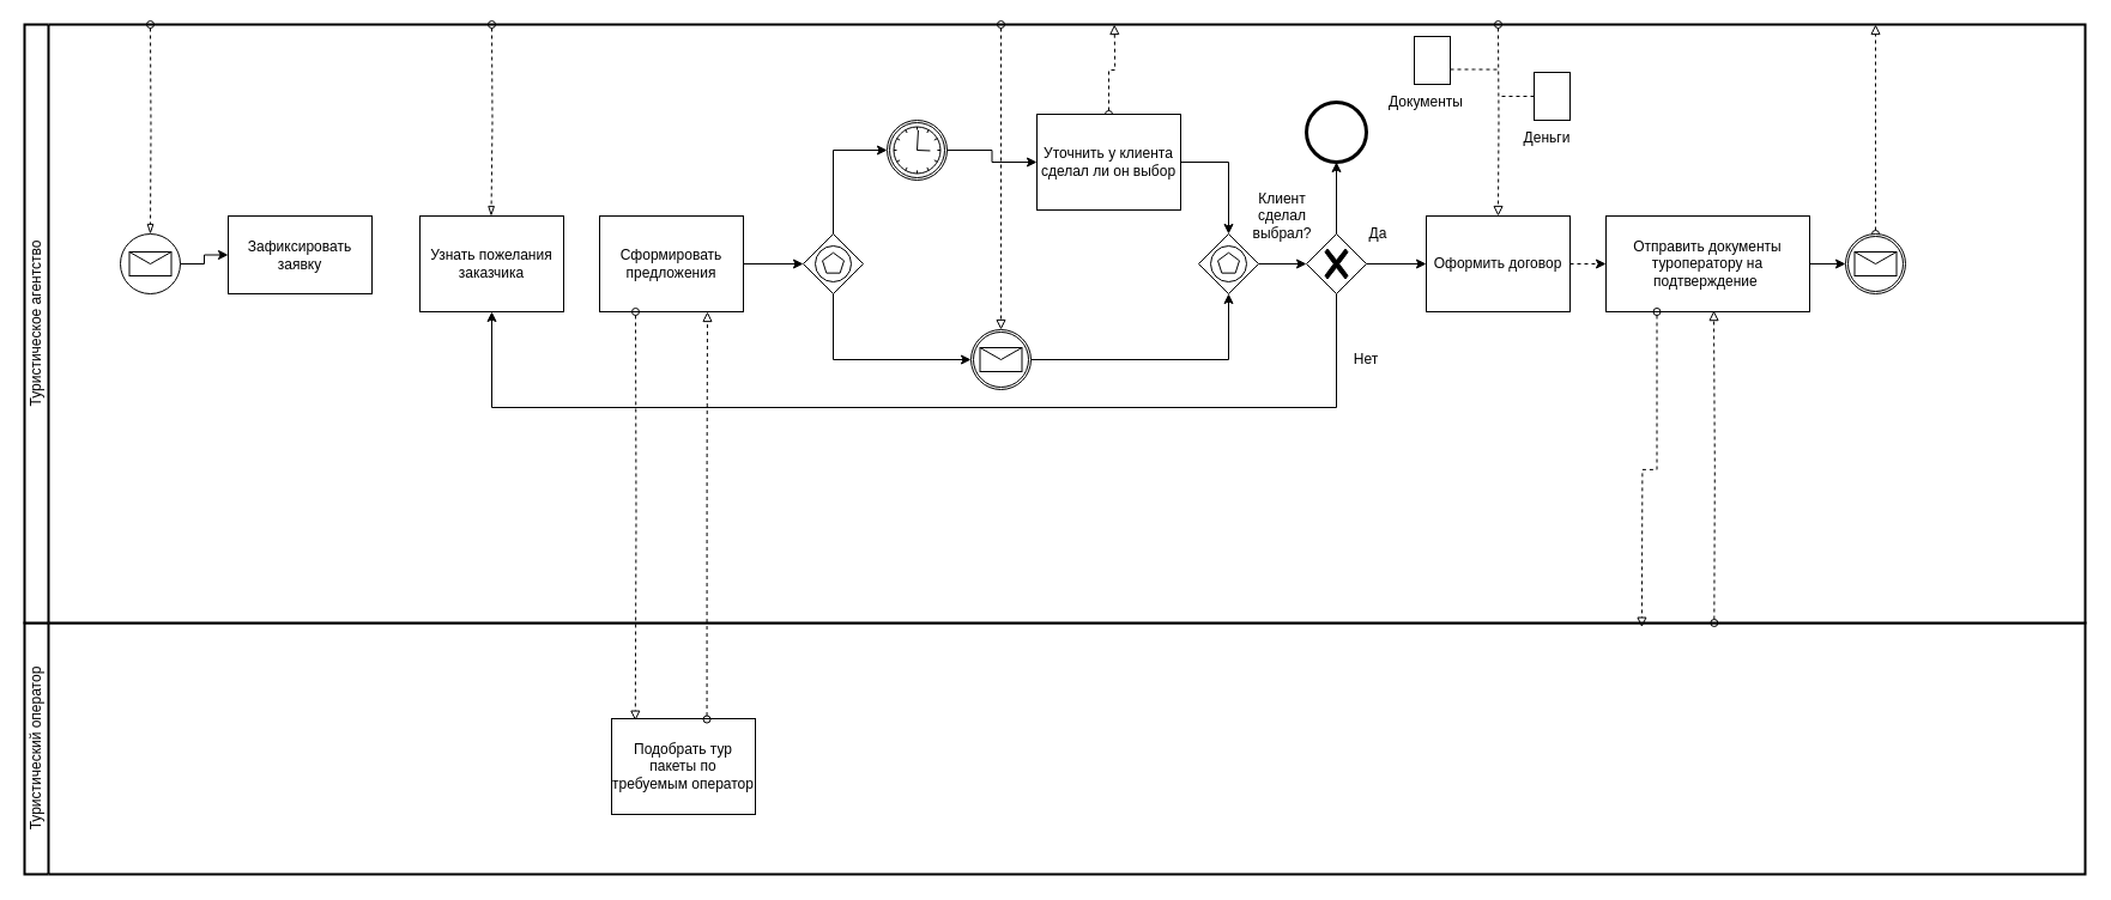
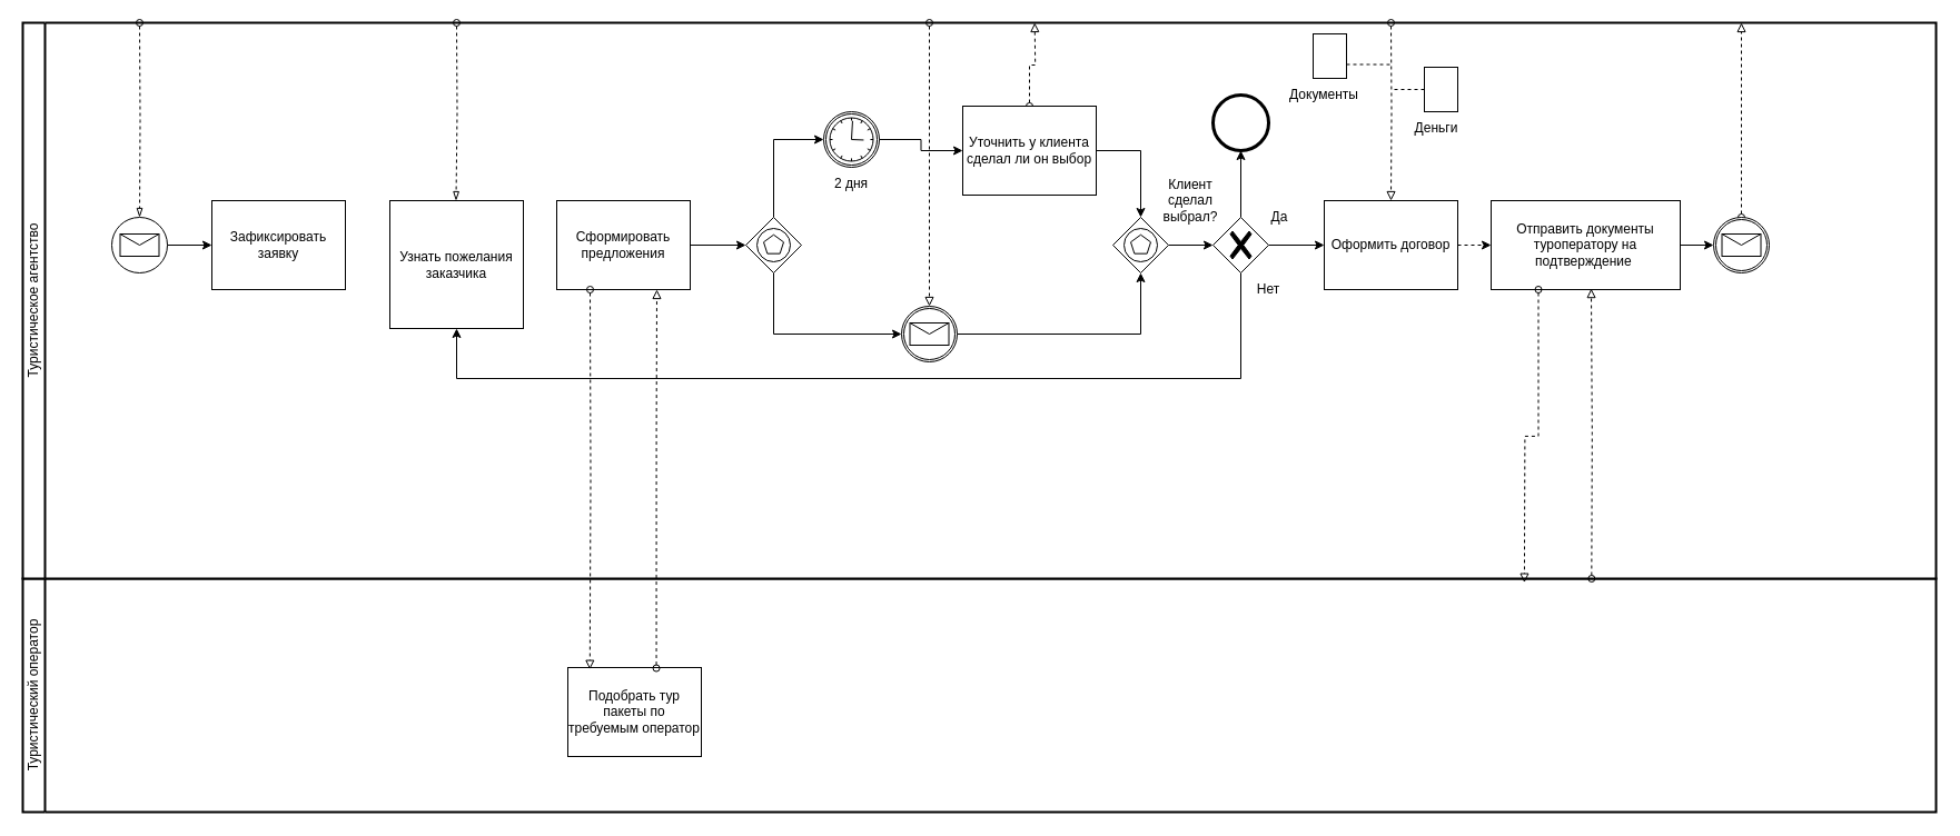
  <mxCell id="0" />
  <mxCell id="1" parent="0" />
  <mxCell id="2" value="Туристический оператор" style="swimlane;html=1;startSize=20;fontStyle=0;collapsible=0;horizontal=0;swimlaneLine=1;swimlaneFillColor=#ffffff;strokeWidth=2;whiteSpace=wrap;" vertex="1" parent="1"><mxGeometry x="20" y="520" width="1720" height="210" as="geometry" /></mxCell>
  <mxCell id="3" value="Подобрать тур пакеты по требуемым оператор" style="points=[[0.25,0,0],[0.5,0,0],[0.75,0,0],[1,0.25,0],[1,0.5,0],[1,0.75,0],[0.75,1,0],[0.5,1,0],[0.25,1,0],[0,0.75,0],[0,0.5,0],[0,0.25,0]];shape=mxgraph.bpmn.task2;whiteSpace=wrap;rectStyle=rounded;size=10;html=1;container=1;expand=0;collapsible=0;taskMarker=manual;" vertex="1" parent="2"><mxGeometry x="490" y="80" width="120" height="80" as="geometry" /></mxCell>
  <mxCell id="4" value="Туристическое агентство" style="swimlane;html=1;startSize=20;fontStyle=0;collapsible=0;horizontal=0;swimlaneLine=1;swimlaneFillColor=#ffffff;strokeWidth=2;whiteSpace=wrap;" vertex="1" parent="1"><mxGeometry x="20" y="20" width="1720" height="500" as="geometry" /></mxCell>
  <mxCell id="5" value="" style="points=[[0.145,0.145,0],[0.5,0,0],[0.855,0.145,0],[1,0.5,0],[0.855,0.855,0],[0.5,1,0],[0.145,0.855,0],[0,0.5,0]];shape=mxgraph.bpmn.event;html=1;verticalLabelPosition=bottom;labelBackgroundColor=#ffffff;verticalAlign=top;align=center;perimeter=ellipsePerimeter;outlineConnect=0;aspect=fixed;outline=standard;symbol=message;" vertex="1" parent="4"><mxGeometry x="80" y="175" width="50" height="50" as="geometry" /></mxCell>
- <mxCell id="6" value="Зафиксировать заявку" style="points=[[0.25,0,0],[0.5,0,0],[0.75,0,0],[1,0.25,0],[1,0.5,0],[1,0.75,0],[0.75,1,0],[0.5,1,0],[0.25,1,0],[0,0.75,0],[0,0.5,0],[0,0.25,0]];shape=mxgraph.bpmn.task2;whiteSpace=wrap;rectStyle=rounded;size=10;html=1;container=1;expand=0;collapsible=0;taskMarker=manual;" vertex="1" parent="4"><mxGeometry x="170" y="160" width="120" height="65" as="geometry" /></mxCell>
+ <mxCell id="6" value="Зафиксировать заявку" style="points=[[0.25,0,0],[0.5,0,0],[0.75,0,0],[1,0.25,0],[1,0.5,0],[1,0.75,0],[0.75,1,0],[0.5,1,0],[0.25,1,0],[0,0.75,0],[0,0.5,0],[0,0.25,0]];shape=mxgraph.bpmn.task2;whiteSpace=wrap;rectStyle=rounded;size=10;html=1;container=1;expand=0;collapsible=0;taskMarker=manual;" vertex="1" parent="4"><mxGeometry x="170" y="160" width="120" height="80" as="geometry" /></mxCell>
  <mxCell id="7" style="edgeStyle=orthogonalEdgeStyle;rounded=0;orthogonalLoop=1;jettySize=auto;html=1;exitX=1;exitY=0.5;exitDx=0;exitDy=0;exitPerimeter=0;entryX=0;entryY=0.5;entryDx=0;entryDy=0;entryPerimeter=0;" edge="1" parent="4" source="5" target="6"><mxGeometry relative="1" as="geometry" /></mxCell>
- <mxCell id="8" value="Узнать пожелания заказчика" style="points=[[0.25,0,0],[0.5,0,0],[0.75,0,0],[1,0.25,0],[1,0.5,0],[1,0.75,0],[0.75,1,0],[0.5,1,0],[0.25,1,0],[0,0.75,0],[0,0.5,0],[0,0.25,0]];shape=mxgraph.bpmn.task2;whiteSpace=wrap;rectStyle=rounded;size=10;html=1;container=1;expand=0;collapsible=0;taskMarker=manual;" vertex="1" parent="4"><mxGeometry x="330" y="160" width="120" height="80" as="geometry" /></mxCell>
+ <mxCell id="8" value="Узнать пожелания заказчика" style="points=[[0.25,0,0],[0.5,0,0],[0.75,0,0],[1,0.25,0],[1,0.5,0],[1,0.75,0],[0.75,1,0],[0.5,1,0],[0.25,1,0],[0,0.75,0],[0,0.5,0],[0,0.25,0]];shape=mxgraph.bpmn.task2;whiteSpace=wrap;rectStyle=rounded;size=10;html=1;container=1;expand=0;collapsible=0;taskMarker=manual;" vertex="1" parent="4"><mxGeometry x="330" y="160" width="120" height="115" as="geometry" /></mxCell>
  <mxCell id="9" style="edgeStyle=orthogonalEdgeStyle;rounded=0;orthogonalLoop=1;jettySize=auto;html=1;entryX=0.5;entryY=0;entryDx=0;entryDy=0;entryPerimeter=0;dashed=1;startArrow=oval;startFill=0;endArrow=blockThin;endFill=0;" edge="1" parent="4" target="5"><mxGeometry relative="1" as="geometry"><mxPoint x="105" as="sourcePoint" /></mxGeometry></mxCell>
  <mxCell id="10" style="edgeStyle=orthogonalEdgeStyle;rounded=0;orthogonalLoop=1;jettySize=auto;html=1;entryX=0.5;entryY=0;entryDx=0;entryDy=0;entryPerimeter=0;dashed=1;startArrow=oval;startFill=0;endArrow=blockThin;endFill=0;" edge="1" parent="4"><mxGeometry relative="1" as="geometry"><mxPoint x="390" as="sourcePoint" /><mxPoint x="389.5" y="160" as="targetPoint" /></mxGeometry></mxCell>
  <mxCell id="11" style="edgeStyle=orthogonalEdgeStyle;rounded=0;orthogonalLoop=1;jettySize=auto;html=1;entryX=0.416;entryY=1.027;entryDx=0;entryDy=0;entryPerimeter=0;dashed=1;startArrow=oval;startFill=0;endArrow=block;endFill=0;exitX=0.663;exitY=0.007;exitDx=0;exitDy=0;exitPerimeter=0;" edge="1" parent="4" source="3"><mxGeometry relative="1" as="geometry"><mxPoint x="570.0" y="240.0" as="targetPoint" /><mxPoint x="570" y="570" as="sourcePoint" /><Array as="points"><mxPoint x="570" y="369" /></Array></mxGeometry></mxCell>
  <mxCell id="12" value="Сформировать предложения" style="points=[[0.25,0,0],[0.5,0,0],[0.75,0,0],[1,0.25,0],[1,0.5,0],[1,0.75,0],[0.75,1,0],[0.5,1,0],[0.25,1,0],[0,0.75,0],[0,0.5,0],[0,0.25,0]];shape=mxgraph.bpmn.task2;whiteSpace=wrap;rectStyle=rounded;size=10;html=1;container=1;expand=0;collapsible=0;taskMarker=manual;" vertex="1" parent="4"><mxGeometry x="480" y="160" width="120" height="80" as="geometry" /></mxCell>
  <mxCell id="13" style="edgeStyle=orthogonalEdgeStyle;rounded=0;orthogonalLoop=1;jettySize=auto;html=1;exitX=1;exitY=0.5;exitDx=0;exitDy=0;exitPerimeter=0;entryX=0.5;entryY=0;entryDx=0;entryDy=0;entryPerimeter=0;" edge="1" parent="4" source="15" target="26"><mxGeometry relative="1" as="geometry"><mxPoint x="1010" y="160" as="targetPoint" /></mxGeometry></mxCell>
  <mxCell id="14" style="edgeStyle=orthogonalEdgeStyle;rounded=0;orthogonalLoop=1;jettySize=auto;html=1;exitX=0.5;exitY=0;exitDx=0;exitDy=0;exitPerimeter=0;dashed=1;startArrow=oval;startFill=0;endArrow=block;endFill=0;" edge="1" parent="4" source="15"><mxGeometry relative="1" as="geometry"><mxPoint x="909.69" as="targetPoint" /></mxGeometry></mxCell>
  <mxCell id="15" value="Уточнить у клиента сделал ли он выбор" style="points=[[0.25,0,0],[0.5,0,0],[0.75,0,0],[1,0.25,0],[1,0.5,0],[1,0.75,0],[0.75,1,0],[0.5,1,0],[0.25,1,0],[0,0.75,0],[0,0.5,0],[0,0.25,0]];shape=mxgraph.bpmn.task2;whiteSpace=wrap;rectStyle=rounded;size=10;html=1;container=1;expand=0;collapsible=0;taskMarker=manual;" vertex="1" parent="4"><mxGeometry x="845" y="75" width="120" height="80" as="geometry" /></mxCell>
  <mxCell id="16" value="" style="points=[[0.145,0.145,0],[0.5,0,0],[0.855,0.145,0],[1,0.5,0],[0.855,0.855,0],[0.5,1,0],[0.145,0.855,0],[0,0.5,0]];shape=mxgraph.bpmn.event;html=1;verticalLabelPosition=bottom;labelBackgroundColor=#ffffff;verticalAlign=top;align=center;perimeter=ellipsePerimeter;outlineConnect=0;aspect=fixed;outline=catching;symbol=timer;" vertex="1" parent="4"><mxGeometry x="720" y="80" width="50" height="50" as="geometry" /></mxCell>
  <mxCell id="17" value="" style="points=[[0.25,0.25,0],[0.5,0,0],[0.75,0.25,0],[1,0.5,0],[0.75,0.75,0],[0.5,1,0],[0.25,0.75,0],[0,0.5,0]];shape=mxgraph.bpmn.gateway2;html=1;verticalLabelPosition=bottom;labelBackgroundColor=#ffffff;verticalAlign=top;align=center;perimeter=rhombusPerimeter;outlineConnect=0;outline=standard;symbol=multiple;" vertex="1" parent="4"><mxGeometry x="650" y="175" width="50" height="50" as="geometry" /></mxCell>
  <mxCell id="18" style="edgeStyle=orthogonalEdgeStyle;rounded=0;orthogonalLoop=1;jettySize=auto;html=1;exitX=1;exitY=0.5;exitDx=0;exitDy=0;exitPerimeter=0;entryX=0;entryY=0.5;entryDx=0;entryDy=0;entryPerimeter=0;" edge="1" parent="4" source="12" target="17"><mxGeometry relative="1" as="geometry" /></mxCell>
  <mxCell id="19" style="edgeStyle=orthogonalEdgeStyle;rounded=0;orthogonalLoop=1;jettySize=auto;html=1;exitX=0.5;exitY=0;exitDx=0;exitDy=0;exitPerimeter=0;entryX=0;entryY=0.5;entryDx=0;entryDy=0;entryPerimeter=0;" edge="1" parent="4" source="17" target="16"><mxGeometry relative="1" as="geometry" /></mxCell>
  <mxCell id="20" style="edgeStyle=orthogonalEdgeStyle;rounded=0;orthogonalLoop=1;jettySize=auto;html=1;exitX=1;exitY=0.5;exitDx=0;exitDy=0;exitPerimeter=0;entryX=0;entryY=0.5;entryDx=0;entryDy=0;entryPerimeter=0;" edge="1" parent="4" source="16" target="15"><mxGeometry relative="1" as="geometry" /></mxCell>
  <mxCell id="21" style="edgeStyle=orthogonalEdgeStyle;rounded=0;orthogonalLoop=1;jettySize=auto;html=1;exitX=0.5;exitY=1;exitDx=0;exitDy=0;exitPerimeter=0;entryX=0;entryY=0.5;entryDx=0;entryDy=0;entryPerimeter=0;" edge="1" parent="4" source="17" target="24"><mxGeometry relative="1" as="geometry"><mxPoint x="740" y="260" as="targetPoint" /></mxGeometry></mxCell>
  <mxCell id="22" style="edgeStyle=orthogonalEdgeStyle;rounded=0;orthogonalLoop=1;jettySize=auto;html=1;exitX=1;exitY=0.5;exitDx=0;exitDy=0;exitPerimeter=0;entryX=0.5;entryY=1;entryDx=0;entryDy=0;entryPerimeter=0;" edge="1" parent="4" source="24" target="26"><mxGeometry relative="1" as="geometry"><mxPoint x="990" y="280" as="targetPoint" /></mxGeometry></mxCell>
  <mxCell id="23" style="edgeStyle=orthogonalEdgeStyle;rounded=0;orthogonalLoop=1;jettySize=auto;html=1;entryX=0.5;entryY=0;entryDx=0;entryDy=0;entryPerimeter=0;dashed=1;startArrow=oval;startFill=0;endArrow=block;endFill=0;" edge="1" parent="4" target="24"><mxGeometry relative="1" as="geometry"><mxPoint x="800" y="60" as="targetPoint" /><mxPoint x="815" as="sourcePoint" /><Array as="points"><mxPoint x="815" y="20" /><mxPoint x="815" y="20" /></Array></mxGeometry></mxCell>
  <mxCell id="24" value="" style="points=[[0.145,0.145,0],[0.5,0,0],[0.855,0.145,0],[1,0.5,0],[0.855,0.855,0],[0.5,1,0],[0.145,0.855,0],[0,0.5,0]];shape=mxgraph.bpmn.event;html=1;verticalLabelPosition=bottom;labelBackgroundColor=#ffffff;verticalAlign=top;align=center;perimeter=ellipsePerimeter;outlineConnect=0;aspect=fixed;outline=catching;symbol=message;" vertex="1" parent="4"><mxGeometry x="790" y="255" width="50" height="50" as="geometry" /></mxCell>
  <mxCell id="25" style="edgeStyle=orthogonalEdgeStyle;rounded=0;orthogonalLoop=1;jettySize=auto;html=1;exitX=1;exitY=0.5;exitDx=0;exitDy=0;exitPerimeter=0;" edge="1" parent="4" source="26" target="27"><mxGeometry relative="1" as="geometry" /></mxCell>
  <mxCell id="26" value="" style="points=[[0.25,0.25,0],[0.5,0,0],[0.75,0.25,0],[1,0.5,0],[0.75,0.75,0],[0.5,1,0],[0.25,0.75,0],[0,0.5,0]];shape=mxgraph.bpmn.gateway2;html=1;verticalLabelPosition=bottom;labelBackgroundColor=#ffffff;verticalAlign=top;align=center;perimeter=rhombusPerimeter;outlineConnect=0;outline=standard;symbol=multiple;" vertex="1" parent="4"><mxGeometry x="980" y="175" width="50" height="50" as="geometry" /></mxCell>
  <mxCell id="27" value="" style="points=[[0.25,0.25,0],[0.5,0,0],[0.75,0.25,0],[1,0.5,0],[0.75,0.75,0],[0.5,1,0],[0.25,0.75,0],[0,0.5,0]];shape=mxgraph.bpmn.gateway2;html=1;verticalLabelPosition=bottom;labelBackgroundColor=#ffffff;verticalAlign=top;align=center;perimeter=rhombusPerimeter;outlineConnect=0;outline=none;symbol=none;gwType=exclusive;" vertex="1" parent="4"><mxGeometry x="1070" y="175" width="50" height="50" as="geometry" /></mxCell>
+ <mxCell id="28" value="2 дня" style="text;strokeColor=none;align=center;fillColor=none;html=1;verticalAlign=middle;whiteSpace=wrap;rounded=0;" vertex="1" parent="4"><mxGeometry x="715" y="130" width="60" height="30" as="geometry" /></mxCell>
  <mxCell id="29" value="Клиент сделал выбрал?" style="text;strokeColor=none;align=center;fillColor=none;html=1;verticalAlign=middle;whiteSpace=wrap;rounded=0;" vertex="1" parent="4"><mxGeometry x="1020" y="145" width="60" height="30" as="geometry" /></mxCell>
  <mxCell id="30" style="edgeStyle=orthogonalEdgeStyle;rounded=0;orthogonalLoop=1;jettySize=auto;html=1;exitX=0.5;exitY=1;exitDx=0;exitDy=0;exitPerimeter=0;entryX=0.5;entryY=1;entryDx=0;entryDy=0;entryPerimeter=0;" edge="1" parent="4" source="27" target="8"><mxGeometry relative="1" as="geometry"><Array as="points"><mxPoint x="1095" y="320" /><mxPoint x="390" y="320" /></Array></mxGeometry></mxCell>
- <mxCell id="31" value="Нет" style="text;strokeColor=none;align=center;fillColor=none;html=1;verticalAlign=middle;whiteSpace=wrap;rounded=0;" vertex="1" parent="4"><mxGeometry x="1090" y="265" width="60" height="30" as="geometry" /></mxCell>
+ <mxCell id="31" value="Нет" style="text;strokeColor=none;align=center;fillColor=none;html=1;verticalAlign=middle;whiteSpace=wrap;rounded=0;" vertex="1" parent="4"><mxGeometry x="1090" y="225" width="60" height="30" as="geometry" /></mxCell>
  <mxCell id="32" value="Да" style="text;strokeColor=none;align=center;fillColor=none;html=1;verticalAlign=middle;whiteSpace=wrap;rounded=0;" vertex="1" parent="4"><mxGeometry x="1100" y="160" width="60" height="30" as="geometry" /></mxCell>
  <mxCell id="33" value="" style="points=[[0.145,0.145,0],[0.5,0,0],[0.855,0.145,0],[1,0.5,0],[0.855,0.855,0],[0.5,1,0],[0.145,0.855,0],[0,0.5,0]];shape=mxgraph.bpmn.event;html=1;verticalLabelPosition=bottom;labelBackgroundColor=#ffffff;verticalAlign=top;align=center;perimeter=ellipsePerimeter;outlineConnect=0;aspect=fixed;outline=end;symbol=terminate2;" vertex="1" parent="4"><mxGeometry x="1070" y="65" width="50" height="50" as="geometry" /></mxCell>
  <mxCell id="34" style="edgeStyle=orthogonalEdgeStyle;rounded=0;orthogonalLoop=1;jettySize=auto;html=1;exitX=0.5;exitY=0;exitDx=0;exitDy=0;exitPerimeter=0;entryX=0.5;entryY=1;entryDx=0;entryDy=0;entryPerimeter=0;" edge="1" parent="4" source="27" target="33"><mxGeometry relative="1" as="geometry" /></mxCell>
  <mxCell id="35" style="edgeStyle=orthogonalEdgeStyle;rounded=0;orthogonalLoop=1;jettySize=auto;html=1;entryX=0.5;entryY=0;entryDx=0;entryDy=0;entryPerimeter=0;dashed=1;startArrow=oval;startFill=0;endArrow=block;endFill=0;" edge="1" parent="4" target="36"><mxGeometry relative="1" as="geometry"><mxPoint x="1229.69" y="70" as="targetPoint" /><mxPoint x="1230" as="sourcePoint" /></mxGeometry></mxCell>
  <mxCell id="36" value="Оформить договор" style="points=[[0.25,0,0],[0.5,0,0],[0.75,0,0],[1,0.25,0],[1,0.5,0],[1,0.75,0],[0.75,1,0],[0.5,1,0],[0.25,1,0],[0,0.75,0],[0,0.5,0],[0,0.25,0]];shape=mxgraph.bpmn.task2;whiteSpace=wrap;rectStyle=rounded;size=10;html=1;container=1;expand=0;collapsible=0;taskMarker=manual;" vertex="1" parent="4"><mxGeometry x="1170" y="160" width="120" height="80" as="geometry" /></mxCell>
  <mxCell id="37" style="edgeStyle=orthogonalEdgeStyle;rounded=0;orthogonalLoop=1;jettySize=auto;html=1;exitX=1;exitY=0.5;exitDx=0;exitDy=0;exitPerimeter=0;entryX=0;entryY=0.5;entryDx=0;entryDy=0;entryPerimeter=0;" edge="1" parent="4" source="27" target="36"><mxGeometry relative="1" as="geometry" /></mxCell>
  <mxCell id="38" style="edgeStyle=orthogonalEdgeStyle;rounded=0;orthogonalLoop=1;jettySize=auto;html=1;exitX=0;exitY=0.5;exitDx=0;exitDy=0;exitPerimeter=0;endArrow=none;startFill=0;dashed=1;" edge="1" parent="4" source="39"><mxGeometry relative="1" as="geometry"><mxPoint x="1230" y="60.345" as="targetPoint" /></mxGeometry></mxCell>
  <mxCell id="39" value="" style="shape=mxgraph.bpmn.data2;labelPosition=center;verticalLabelPosition=bottom;align=center;verticalAlign=top;size=15;html=1;" vertex="1" parent="4"><mxGeometry x="1260" y="40" width="30" height="40" as="geometry" /></mxCell>
  <mxCell id="40" style="edgeStyle=orthogonalEdgeStyle;rounded=0;orthogonalLoop=1;jettySize=auto;html=1;exitX=0;exitY=0;exitDx=30;exitDy=27.5;exitPerimeter=0;endArrow=none;startFill=0;dashed=1;" edge="1" parent="4" source="41"><mxGeometry relative="1" as="geometry"><mxPoint x="1230" y="37.586" as="targetPoint" /></mxGeometry></mxCell>
  <mxCell id="41" value="" style="shape=mxgraph.bpmn.data2;labelPosition=center;verticalLabelPosition=bottom;align=center;verticalAlign=top;size=15;html=1;" vertex="1" parent="4"><mxGeometry x="1160" y="10" width="30" height="40" as="geometry" /></mxCell>
  <mxCell id="42" value="Документы" style="text;strokeColor=none;align=center;fillColor=none;html=1;verticalAlign=middle;whiteSpace=wrap;rounded=0;" vertex="1" parent="4"><mxGeometry x="1140" y="50" width="60" height="30" as="geometry" /></mxCell>
  <mxCell id="43" value="Деньги" style="text;strokeColor=none;align=center;fillColor=none;html=1;verticalAlign=middle;whiteSpace=wrap;rounded=0;" vertex="1" parent="4"><mxGeometry x="1241" y="80" width="60" height="30" as="geometry" /></mxCell>
  <mxCell id="44" value="Отправить документы туроператору на подтверждение&amp;nbsp;" style="points=[[0.25,0,0],[0.5,0,0],[0.75,0,0],[1,0.25,0],[1,0.5,0],[1,0.75,0],[0.75,1,0],[0.5,1,0],[0.25,1,0],[0,0.75,0],[0,0.5,0],[0,0.25,0]];shape=mxgraph.bpmn.task2;whiteSpace=wrap;rectStyle=rounded;size=10;html=1;container=1;expand=0;collapsible=0;taskMarker=manual;" vertex="1" parent="4"><mxGeometry x="1320" y="160" width="170" height="80" as="geometry" /></mxCell>
  <mxCell id="45" style="edgeStyle=orthogonalEdgeStyle;rounded=0;orthogonalLoop=1;jettySize=auto;html=1;exitX=1;exitY=0.5;exitDx=0;exitDy=0;exitPerimeter=0;entryX=0;entryY=0.5;entryDx=0;entryDy=0;entryPerimeter=0;dashed=1;" edge="1" parent="4" source="36" target="44"><mxGeometry relative="1" as="geometry" /></mxCell>
  <mxCell id="46" style="edgeStyle=orthogonalEdgeStyle;rounded=0;orthogonalLoop=1;jettySize=auto;html=1;entryX=0.75;entryY=1;entryDx=0;entryDy=0;entryPerimeter=0;dashed=1;startArrow=oval;startFill=0;endArrow=block;endFill=0;exitX=0.887;exitY=0.015;exitDx=0;exitDy=0;exitPerimeter=0;" edge="1" parent="4"><mxGeometry relative="1" as="geometry"><mxPoint x="1410.33" y="500.0" as="sourcePoint" /><mxPoint x="1410" y="239.1" as="targetPoint" /></mxGeometry></mxCell>
  <mxCell id="47" style="edgeStyle=orthogonalEdgeStyle;rounded=0;orthogonalLoop=1;jettySize=auto;html=1;exitX=0.5;exitY=0;exitDx=0;exitDy=0;exitPerimeter=0;dashed=1;startArrow=oval;startFill=0;endArrow=block;endFill=0;" edge="1" parent="4" source="48"><mxGeometry relative="1" as="geometry"><mxPoint x="1545" as="targetPoint" /></mxGeometry></mxCell>
  <mxCell id="48" value="" style="points=[[0.145,0.145,0],[0.5,0,0],[0.855,0.145,0],[1,0.5,0],[0.855,0.855,0],[0.5,1,0],[0.145,0.855,0],[0,0.5,0]];shape=mxgraph.bpmn.event;html=1;verticalLabelPosition=bottom;labelBackgroundColor=#ffffff;verticalAlign=top;align=center;perimeter=ellipsePerimeter;outlineConnect=0;aspect=fixed;outline=catching;symbol=message;" vertex="1" parent="4"><mxGeometry x="1520" y="175" width="50" height="50" as="geometry" /></mxCell>
  <mxCell id="49" style="edgeStyle=orthogonalEdgeStyle;rounded=0;orthogonalLoop=1;jettySize=auto;html=1;exitX=1;exitY=0.5;exitDx=0;exitDy=0;exitPerimeter=0;entryX=0;entryY=0.5;entryDx=0;entryDy=0;entryPerimeter=0;" edge="1" parent="4" source="44" target="48"><mxGeometry relative="1" as="geometry" /></mxCell>
  <mxCell id="50" style="edgeStyle=orthogonalEdgeStyle;rounded=0;orthogonalLoop=1;jettySize=auto;html=1;dashed=1;startArrow=oval;startFill=0;endArrow=block;endFill=0;exitX=0.156;exitY=1.026;exitDx=0;exitDy=0;exitPerimeter=0;entryX=0.165;entryY=0.021;entryDx=0;entryDy=0;entryPerimeter=0;" edge="1" parent="4" target="3"><mxGeometry relative="1" as="geometry"><mxPoint x="510.29" y="577.92" as="targetPoint" /><mxPoint x="510.01" y="240.0" as="sourcePoint" /><Array as="points" /></mxGeometry></mxCell>
  <mxCell id="51" style="edgeStyle=orthogonalEdgeStyle;rounded=0;orthogonalLoop=1;jettySize=auto;html=1;exitX=0.25;exitY=1;exitDx=0;exitDy=0;exitPerimeter=0;entryX=0.849;entryY=0.061;entryDx=0;entryDy=0;entryPerimeter=0;dashed=1;startArrow=oval;startFill=0;endArrow=block;endFill=0;" edge="1" parent="1" source="44"><mxGeometry relative="1" as="geometry"><mxPoint x="1369.91" y="523.66" as="targetPoint" /></mxGeometry></mxCell>
